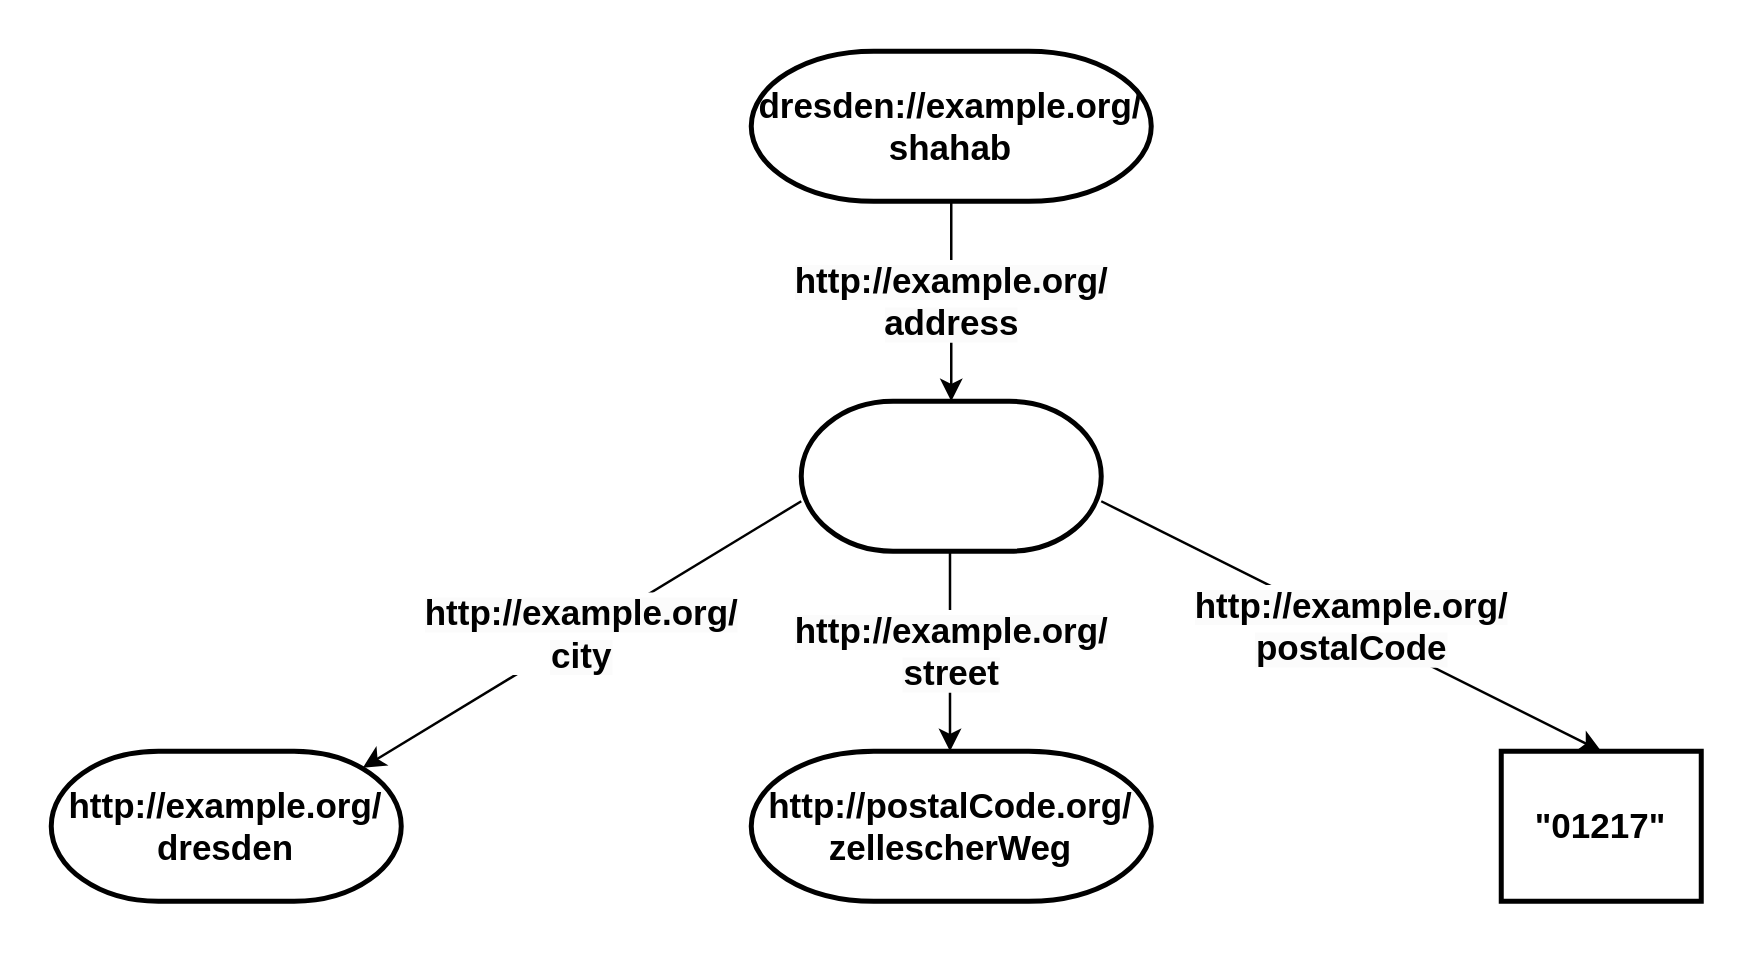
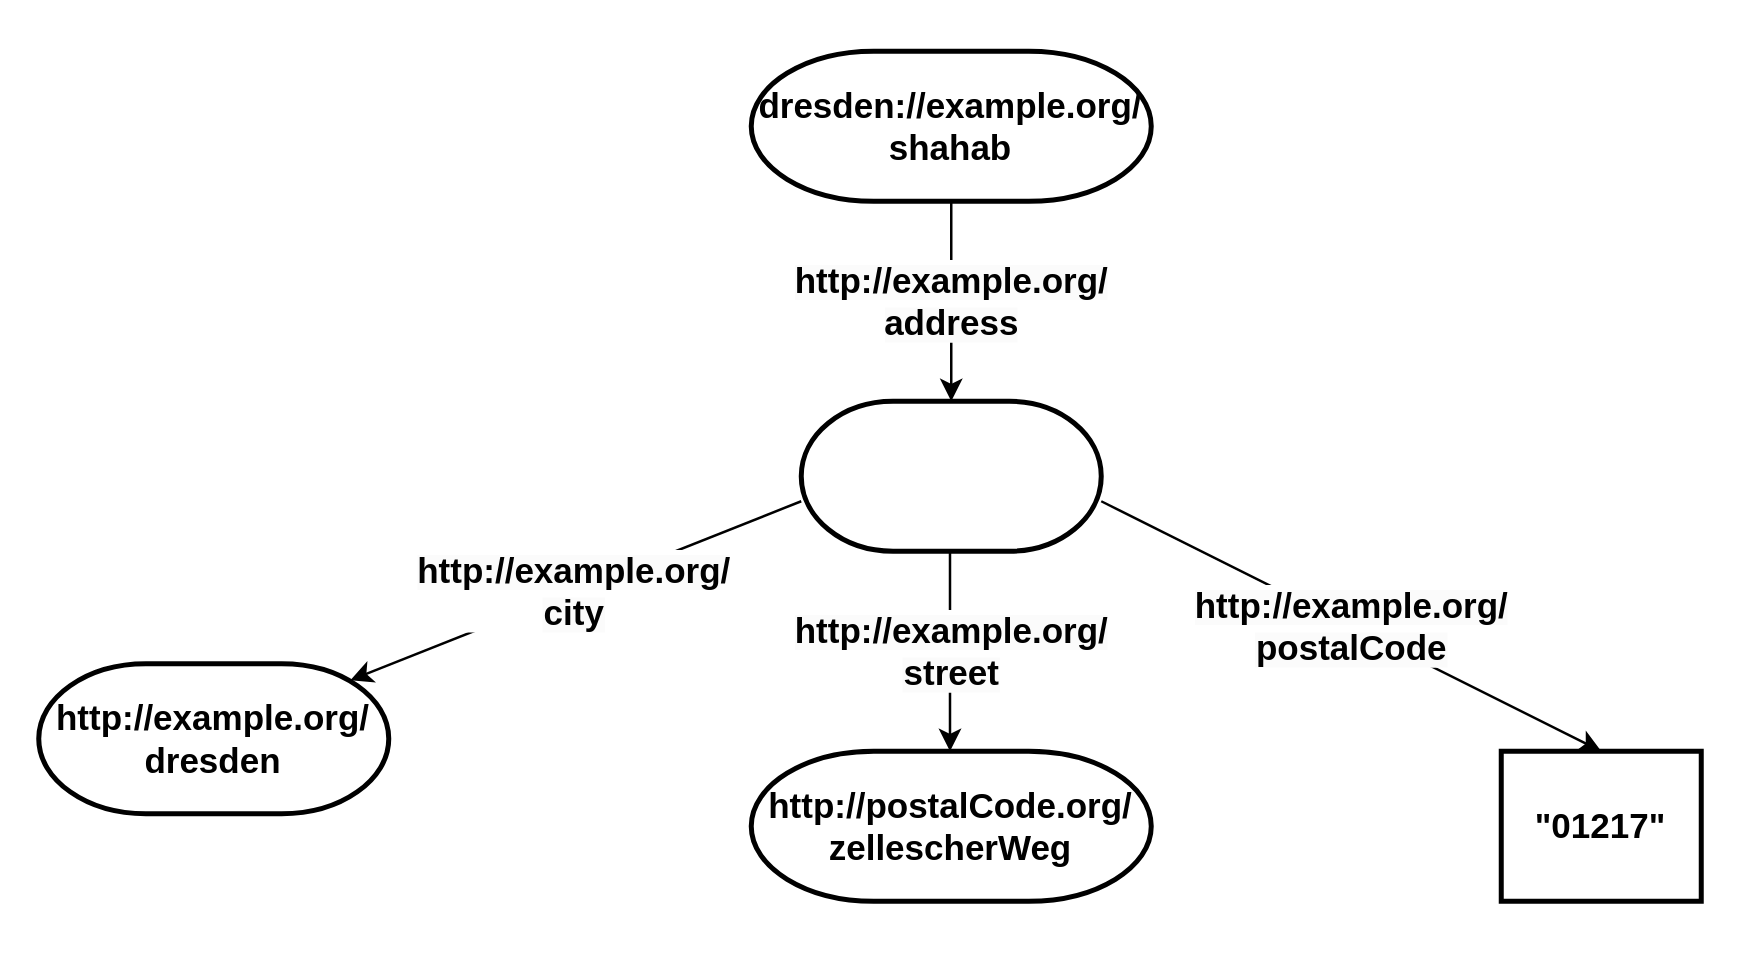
  <mxCell id="0" />
  <mxCell id="1" parent="0" />
  <mxCell id="2" value="&lt;b style=&quot;border-color: var(--border-color);&quot;&gt;&lt;font style=&quot;border-color: var(--border-color); font-size: 14px;&quot;&gt;dresden://example.org/&lt;br&gt;shahab&lt;/font&gt;&lt;/b&gt;" style="strokeWidth=2;html=1;shape=mxgraph.flowchart.terminator;whiteSpace=wrap;" vertex="1" parent="1"><mxGeometry x="300" y="20" width="160" height="60" as="geometry" /></mxCell>
  <mxCell id="3" value="" style="strokeWidth=2;html=1;shape=mxgraph.flowchart.terminator;whiteSpace=wrap;" vertex="1" parent="1"><mxGeometry x="320" y="160" width="120" height="60" as="geometry" /></mxCell>
  <mxCell id="4" value="&lt;b style=&quot;border-color: var(--border-color);&quot;&gt;&lt;font style=&quot;border-color: var(--border-color); font-size: 14px;&quot;&gt;&quot;01217&quot;&lt;/font&gt;&lt;/b&gt;&lt;b&gt;&lt;font style=&quot;font-size: 14px;&quot;&gt;&lt;br&gt;&lt;/font&gt;&lt;/b&gt;" style="rounded=0;whiteSpace=wrap;html=1;strokeWidth=2;" vertex="1" parent="1"><mxGeometry x="600" y="300" width="80" height="60" as="geometry" /></mxCell>
- <mxCell id="5" value="&lt;b style=&quot;border-color: var(--border-color);&quot;&gt;&lt;font style=&quot;border-color: var(--border-color); font-size: 14px;&quot;&gt;http://example.org/&lt;br&gt;dresden&lt;/font&gt;&lt;/b&gt;" style="strokeWidth=2;html=1;shape=mxgraph.flowchart.terminator;whiteSpace=wrap;" vertex="1" parent="1"><mxGeometry x="20" y="300" width="140" height="60" as="geometry" /></mxCell>
+ <mxCell id="5" value="&lt;b style=&quot;border-color: var(--border-color);&quot;&gt;&lt;font style=&quot;border-color: var(--border-color); font-size: 14px;&quot;&gt;http://example.org/&lt;br&gt;dresden&lt;/font&gt;&lt;/b&gt;" style="strokeWidth=2;html=1;shape=mxgraph.flowchart.terminator;whiteSpace=wrap;" vertex="1" parent="1"><mxGeometry x="15" y="265" width="140" height="60" as="geometry" /></mxCell>
  <mxCell id="6" value="&lt;b style=&quot;border-color: var(--border-color); color: rgb(0, 0, 0); font-family: Helvetica; font-size: 12px; font-style: normal; font-variant-ligatures: normal; font-variant-caps: normal; letter-spacing: normal; orphans: 2; text-align: center; text-indent: 0px; text-transform: none; widows: 2; word-spacing: 0px; -webkit-text-stroke-width: 0px; background-color: rgb(251, 251, 251); text-decoration-thickness: initial; text-decoration-style: initial; text-decoration-color: initial;&quot;&gt;&lt;font style=&quot;border-color: var(--border-color); font-size: 14px;&quot;&gt;http://example.org/&lt;br&gt;address&lt;/font&gt;&lt;/b&gt;" style="endArrow=classic;html=1;rounded=0;exitX=0.5;exitY=1;exitDx=0;exitDy=0;exitPerimeter=0;" edge="1" parent="1" source="2"><mxGeometry width="50" height="50" relative="1" as="geometry"><mxPoint x="-110" y="130" as="sourcePoint" /><mxPoint x="380" y="160" as="targetPoint" /><Array as="points"><mxPoint x="380" y="110" /></Array><mxPoint as="offset" /></mxGeometry></mxCell>
  <mxCell id="7" value="&lt;b style=&quot;border-color: var(--border-color);&quot;&gt;&lt;font style=&quot;border-color: var(--border-color); font-size: 14px;&quot;&gt;http://postalCode.org/&lt;br&gt;zellescherWeg&lt;/font&gt;&lt;/b&gt;" style="strokeWidth=2;html=1;shape=mxgraph.flowchart.terminator;whiteSpace=wrap;" vertex="1" parent="1"><mxGeometry x="300" y="300" width="160" height="60" as="geometry" /></mxCell>
  <mxCell id="8" value="&lt;b style=&quot;border-color: var(--border-color); color: rgb(0, 0, 0); font-family: Helvetica; font-size: 12px; font-style: normal; font-variant-ligatures: normal; font-variant-caps: normal; letter-spacing: normal; orphans: 2; text-align: center; text-indent: 0px; text-transform: none; widows: 2; word-spacing: 0px; -webkit-text-stroke-width: 0px; background-color: rgb(251, 251, 251); text-decoration-thickness: initial; text-decoration-style: initial; text-decoration-color: initial;&quot;&gt;&lt;font style=&quot;border-color: var(--border-color); font-size: 14px;&quot;&gt;http://example.org/&lt;br&gt;street&lt;/font&gt;&lt;/b&gt;" style="endArrow=classic;html=1;rounded=0;exitX=0.5;exitY=1;exitDx=0;exitDy=0;exitPerimeter=0;" edge="1" parent="1"><mxGeometry width="50" height="50" relative="1" as="geometry"><mxPoint x="379.5" y="220" as="sourcePoint" /><mxPoint x="379.5" y="300" as="targetPoint" /><Array as="points"><mxPoint x="379.5" y="250" /></Array></mxGeometry></mxCell>
  <mxCell id="9" value="&lt;b style=&quot;border-color: var(--border-color); color: rgb(0, 0, 0); font-family: Helvetica; font-size: 12px; font-style: normal; font-variant-ligatures: normal; font-variant-caps: normal; letter-spacing: normal; orphans: 2; text-align: center; text-indent: 0px; text-transform: none; widows: 2; word-spacing: 0px; -webkit-text-stroke-width: 0px; background-color: rgb(251, 251, 251); text-decoration-thickness: initial; text-decoration-style: initial; text-decoration-color: initial;&quot;&gt;&lt;font style=&quot;border-color: var(--border-color); font-size: 14px;&quot;&gt;http://example.org/&lt;br&gt;city&lt;br&gt;&lt;/font&gt;&lt;/b&gt;" style="endArrow=classic;html=1;rounded=0;entryX=0.89;entryY=0.11;entryDx=0;entryDy=0;entryPerimeter=0;" edge="1" parent="1" target="5"><mxGeometry x="0.005" width="50" height="50" relative="1" as="geometry"><mxPoint x="320" y="200" as="sourcePoint" /><mxPoint x="220" y="310" as="targetPoint" /><Array as="points" /><mxPoint as="offset" /></mxGeometry></mxCell>
  <mxCell id="10" value="&lt;b style=&quot;border-color: var(--border-color); color: rgb(0, 0, 0); font-family: Helvetica; font-size: 12px; font-style: normal; font-variant-ligatures: normal; font-variant-caps: normal; letter-spacing: normal; orphans: 2; text-align: center; text-indent: 0px; text-transform: none; widows: 2; word-spacing: 0px; -webkit-text-stroke-width: 0px; background-color: rgb(251, 251, 251); text-decoration-thickness: initial; text-decoration-style: initial; text-decoration-color: initial;&quot;&gt;&lt;font style=&quot;border-color: var(--border-color); font-size: 14px;&quot;&gt;http://example.org/&lt;br&gt;postalCode&lt;/font&gt;&lt;/b&gt;" style="endArrow=classic;html=1;rounded=0;entryX=0.5;entryY=0;entryDx=0;entryDy=0;" edge="1" parent="1" target="4"><mxGeometry width="50" height="50" relative="1" as="geometry"><mxPoint x="440" y="200" as="sourcePoint" /><mxPoint x="550" y="300" as="targetPoint" /><Array as="points" /></mxGeometry></mxCell>
